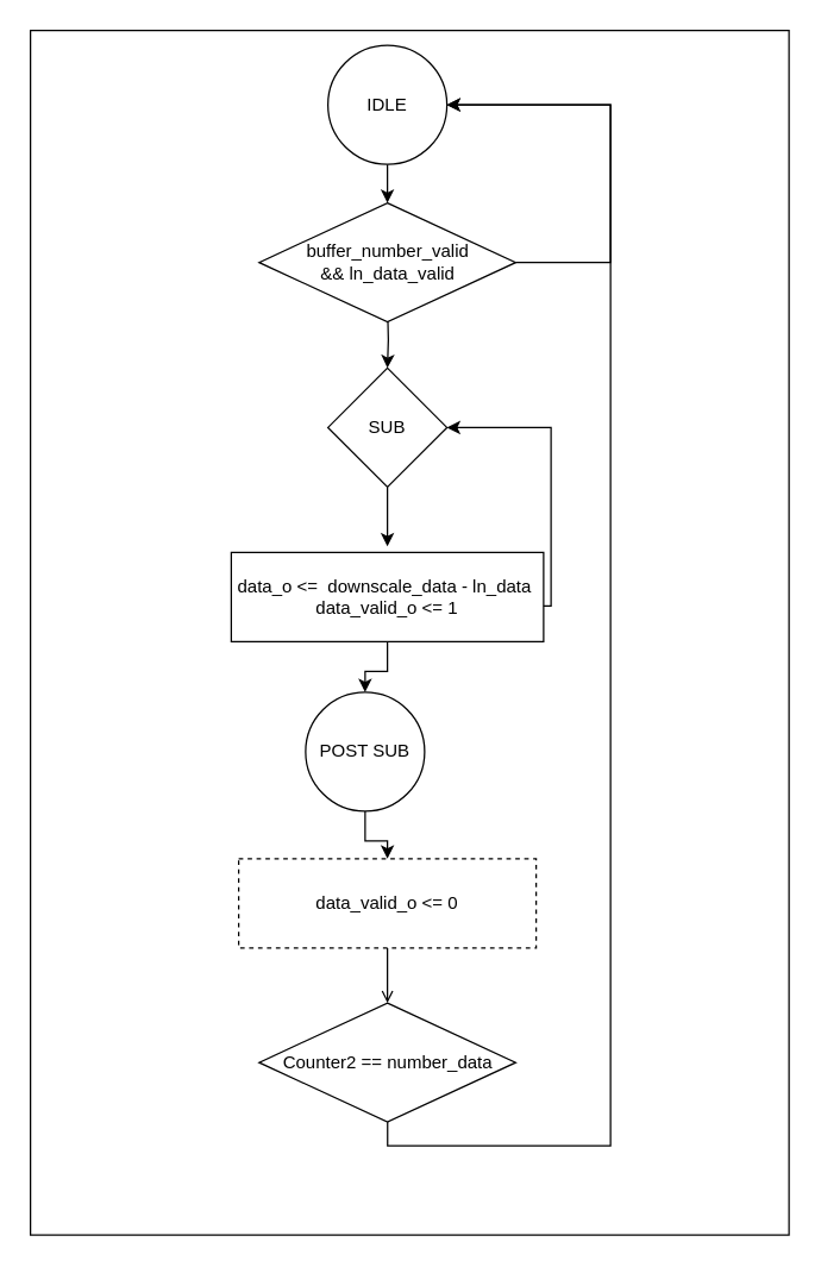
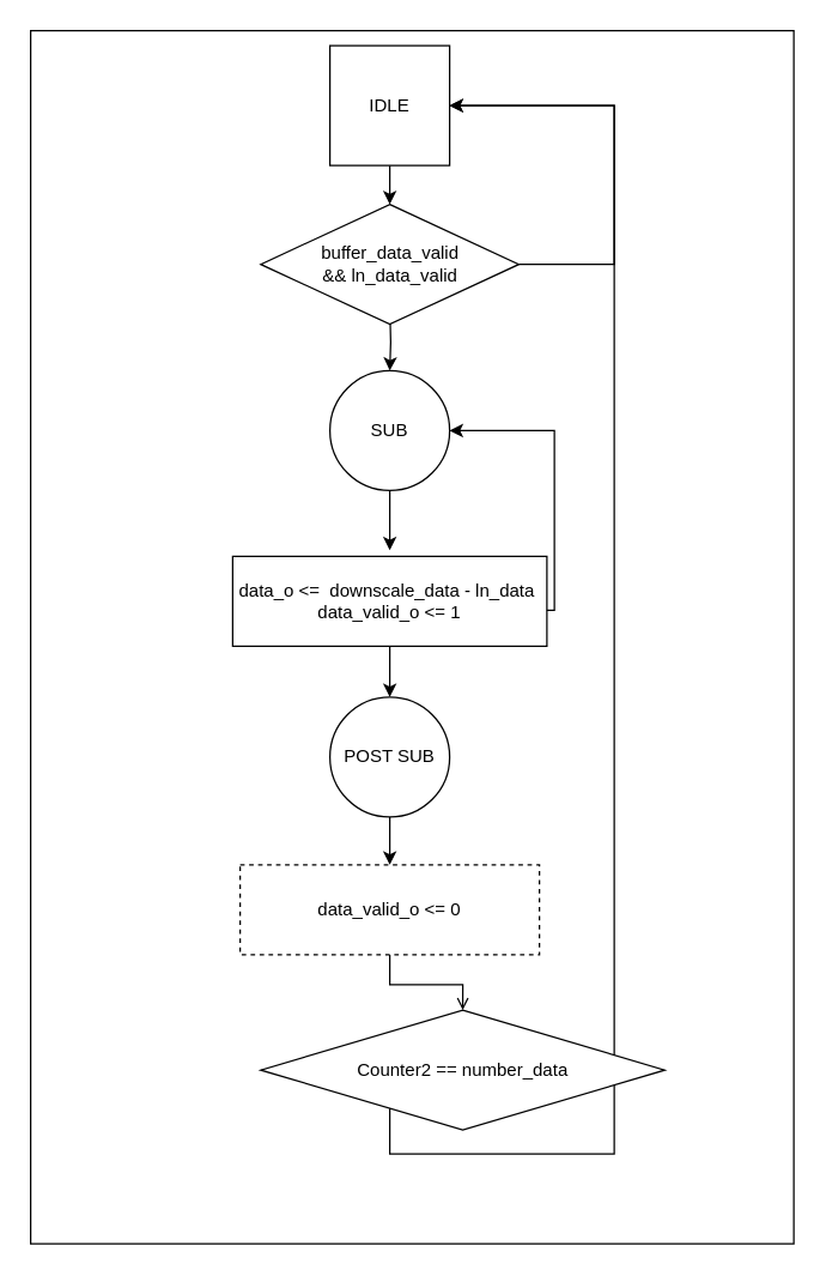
  <mxCell id="0" />
  <mxCell id="1" parent="0" />
  <mxCell id="2" value="" style="rounded=0;whiteSpace=wrap;html=1;" parent="1" vertex="1"><mxGeometry x="20" y="20" width="510" height="810" as="geometry" /></mxCell>
  <mxCell id="3" style="edgeStyle=orthogonalEdgeStyle;rounded=0;orthogonalLoop=1;jettySize=auto;html=1;entryX=0.5;entryY=0;entryDx=0;entryDy=0;" parent="1" source="4" target="7" edge="1"><mxGeometry relative="1" as="geometry" /></mxCell>
- <mxCell id="4" value="IDLE" style="ellipse;whiteSpace=wrap;html=1;aspect=fixed;" parent="1" vertex="1"><mxGeometry x="220" y="30" width="80" height="80" as="geometry" /></mxCell>
+ <mxCell id="4" value="IDLE" style="whiteSpace=wrap;html=1;aspect=fixed;rounded=0;" parent="1" vertex="1"><mxGeometry x="220" y="30" width="80" height="80" as="geometry" /></mxCell>
  <mxCell id="5" style="edgeStyle=orthogonalEdgeStyle;rounded=0;orthogonalLoop=1;jettySize=auto;html=1;entryX=0.5;entryY=0;entryDx=0;entryDy=0;" parent="1" target="9" edge="1"><mxGeometry relative="1" as="geometry"><mxPoint x="260.1" y="206.954" as="sourcePoint" /></mxGeometry></mxCell>
  <mxCell id="6" style="edgeStyle=orthogonalEdgeStyle;rounded=0;orthogonalLoop=1;jettySize=auto;html=1;entryX=1;entryY=0.5;entryDx=0;entryDy=0;" parent="1" source="7" target="4" edge="1"><mxGeometry relative="1" as="geometry"><Array as="points"><mxPoint x="410" y="176" /><mxPoint x="410" y="70" /></Array></mxGeometry></mxCell>
- <mxCell id="7" value="buffer_number_valid &lt;br&gt;&amp;amp;&amp;amp; ln_data_valid" style="rhombus;whiteSpace=wrap;html=1;" parent="1" vertex="1"><mxGeometry x="173.75" y="136" width="172.5" height="80" as="geometry" /></mxCell>
+ <mxCell id="7" value="buffer_data_valid &lt;br&gt;&amp;amp;&amp;amp; ln_data_valid" style="rhombus;whiteSpace=wrap;html=1;" parent="1" vertex="1"><mxGeometry x="173.75" y="136" width="172.5" height="80" as="geometry" /></mxCell>
  <mxCell id="8" style="edgeStyle=orthogonalEdgeStyle;rounded=0;orthogonalLoop=1;jettySize=auto;html=1;entryX=0.5;entryY=0;entryDx=0;entryDy=0;" parent="1" source="9" edge="1"><mxGeometry relative="1" as="geometry"><mxPoint x="260" y="367" as="targetPoint" /></mxGeometry></mxCell>
- <mxCell id="9" value="SUB" style="rhombus;whiteSpace=wrap;html=1;aspect=fixed;" parent="1" vertex="1"><mxGeometry x="220" y="247" width="80" height="80" as="geometry" /></mxCell>
+ <mxCell id="9" value="SUB" style="ellipse;whiteSpace=wrap;html=1;aspect=fixed;" parent="1" vertex="1"><mxGeometry x="220" y="247" width="80" height="80" as="geometry" /></mxCell>
  <mxCell id="10" style="edgeStyle=orthogonalEdgeStyle;rounded=0;orthogonalLoop=1;jettySize=auto;html=1;entryX=1;entryY=0.5;entryDx=0;entryDy=0;" parent="1" target="9" edge="1"><mxGeometry relative="1" as="geometry"><mxPoint x="346.25" y="407" as="sourcePoint" /><Array as="points"><mxPoint x="370" y="407" /><mxPoint x="370" y="287" /></Array></mxGeometry></mxCell>
  <mxCell id="11" style="edgeStyle=orthogonalEdgeStyle;rounded=0;orthogonalLoop=1;jettySize=auto;html=1;entryX=1;entryY=0.5;entryDx=0;entryDy=0;" parent="1" source="12" target="4" edge="1"><mxGeometry relative="1" as="geometry"><Array as="points"><mxPoint x="260" y="770" /><mxPoint x="410" y="770" /><mxPoint x="410" y="70" /></Array></mxGeometry></mxCell>
- <mxCell id="12" value="Counter2 == number_data" style="rhombus;whiteSpace=wrap;html=1;" parent="1" vertex="1"><mxGeometry x="173.75" y="674" width="172.5" height="80" as="geometry" /></mxCell>
+ <mxCell id="12" value="Counter2 == number_data" style="rhombus;whiteSpace=wrap;html=1;" parent="1" vertex="1"><mxGeometry x="173.75" y="674" width="270" height="80" as="geometry" /></mxCell>
  <mxCell id="13" style="edgeStyle=orthogonalEdgeStyle;rounded=0;orthogonalLoop=1;jettySize=auto;html=1;entryX=0.5;entryY=0;entryDx=0;entryDy=0;" parent="1" source="14" target="16" edge="1"><mxGeometry relative="1" as="geometry" /></mxCell>
  <mxCell id="14" value="data_o &amp;lt;=&amp;nbsp; downscale_data - ln_data&amp;nbsp;&lt;br&gt;data_valid_o &amp;lt;= 1" style="rounded=0;whiteSpace=wrap;html=1;align=center;" parent="1" vertex="1"><mxGeometry x="155" y="371" width="210" height="60" as="geometry" /></mxCell>
  <mxCell id="15" style="edgeStyle=orthogonalEdgeStyle;rounded=0;orthogonalLoop=1;jettySize=auto;html=1;entryX=0.5;entryY=0;entryDx=0;entryDy=0;" parent="1" source="16" target="18" edge="1"><mxGeometry relative="1" as="geometry" /></mxCell>
- <mxCell id="16" value="POST SUB" style="ellipse;whiteSpace=wrap;html=1;aspect=fixed;" parent="1" vertex="1"><mxGeometry x="205" y="465" width="80" height="80" as="geometry" /></mxCell>
+ <mxCell id="16" value="POST SUB" style="ellipse;whiteSpace=wrap;html=1;aspect=fixed;" parent="1" vertex="1"><mxGeometry x="220" y="465" width="80" height="80" as="geometry" /></mxCell>
  <mxCell id="17" style="edgeStyle=orthogonalEdgeStyle;rounded=0;orthogonalLoop=1;jettySize=auto;html=1;entryX=0.5;entryY=0;entryDx=0;entryDy=0;endArrow=open;" parent="1" source="18" target="12" edge="1"><mxGeometry relative="1" as="geometry" /></mxCell>
  <mxCell id="18" value="data_valid_o &amp;lt;= 0" style="rounded=0;whiteSpace=wrap;html=1;dashed=1;" parent="1" vertex="1"><mxGeometry x="160" y="577" width="200" height="60" as="geometry" /></mxCell>
